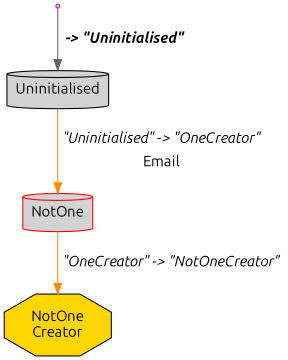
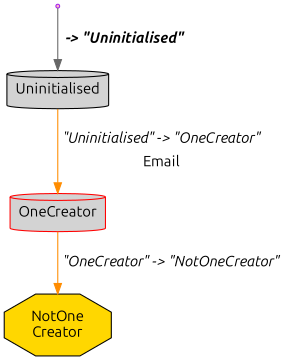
  digraph {
    fontname=Ubuntu
    node [shape=cylinder style=filled fillcolor=lightgrey color=black fontname=Ubuntu]
    edge [color=darkorange fontname=Ubuntu]
    n1 [label="NotOne\nCreator" shape=octagon fillcolor=gold]
-   n2 [label=NotOne color=red]
+   n2 [label=OneCreator color=red]
    n3 [label=Uninitialised]
    n4 [label=_start shape=point fillcolor=lightpink color=purple]
    n2 -> n1 [label=<<TABLE BORDER="0"><TR><TD><I>"OneCreator" -&gt; "NotOneCreator"</I></TD></TR></TABLE>>]
    n3 -> n2 [label=<<TABLE BORDER="0"><TR><TD><I>"Uninitialised" -&gt; "OneCreator"</I></TD></TR><TR><TD>Email</TD></TR></TABLE>>]
    n4 -> n3 [label=<<TABLE BORDER="0"><TR><TD><B><I> -&gt; "Uninitialised"</I></B></TD></TR></TABLE>> color=gray40]
  }
